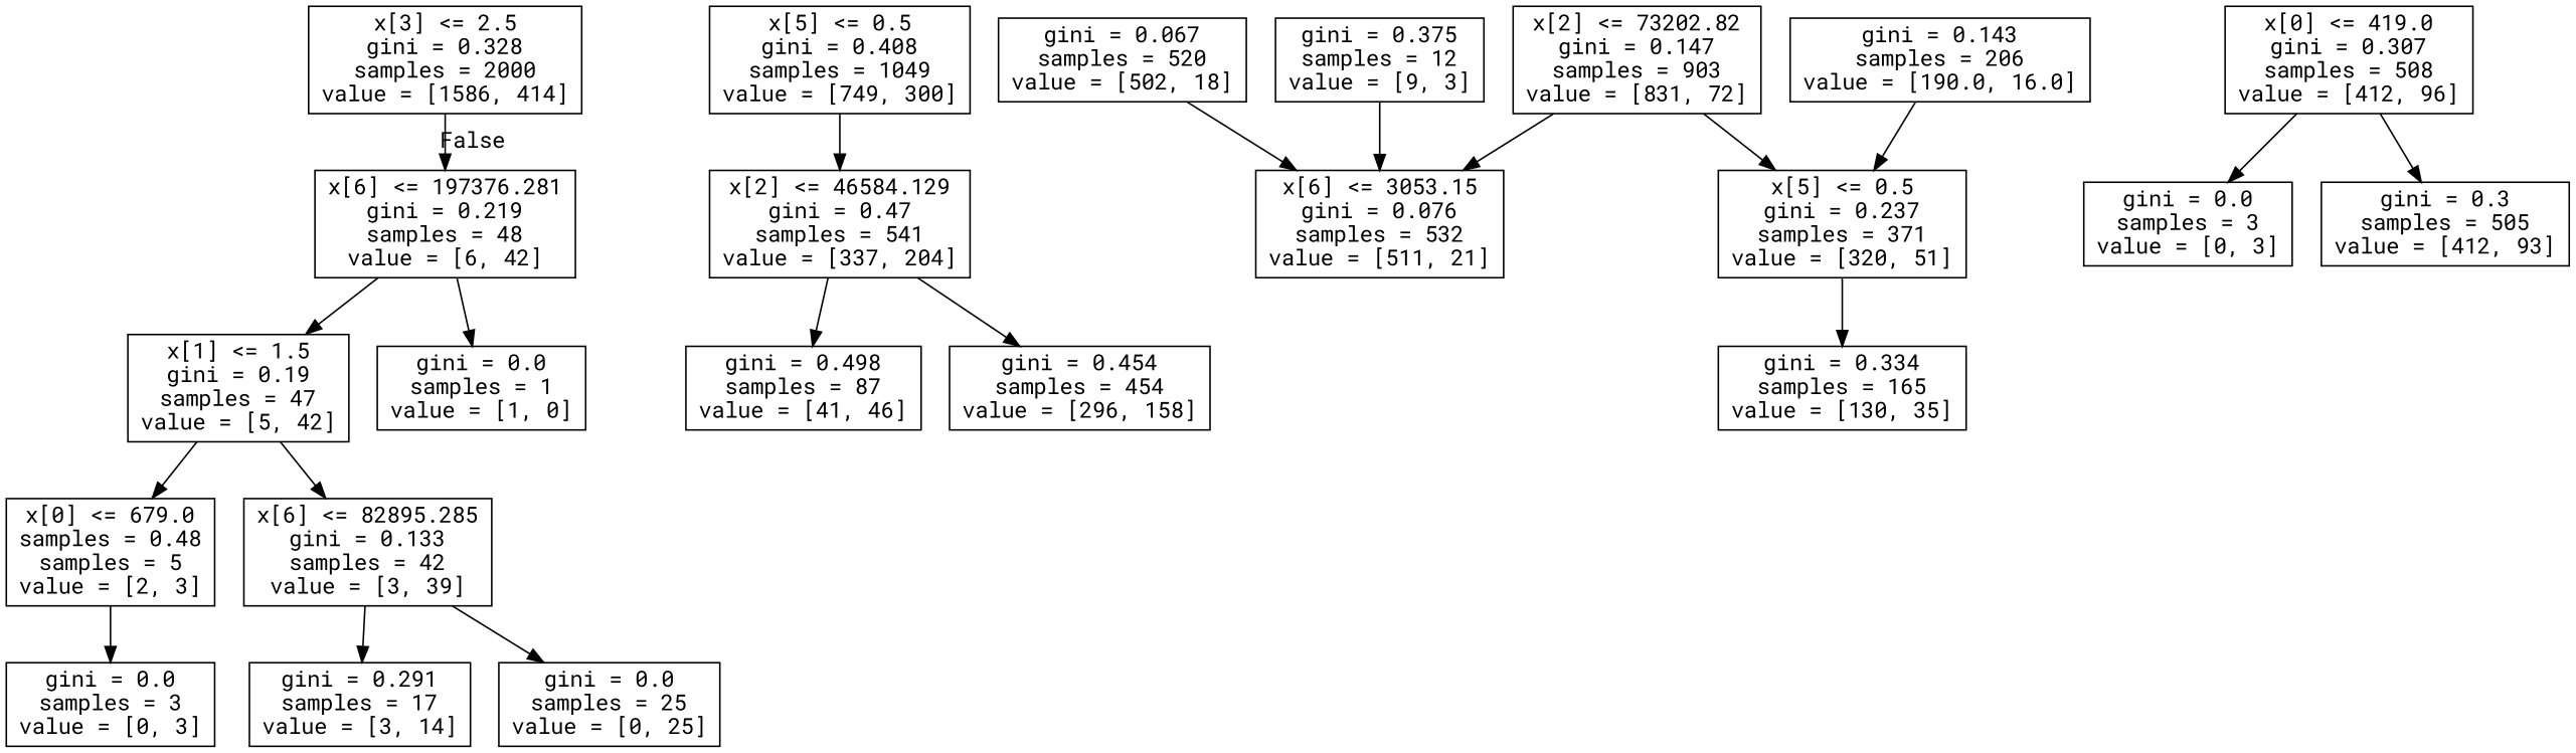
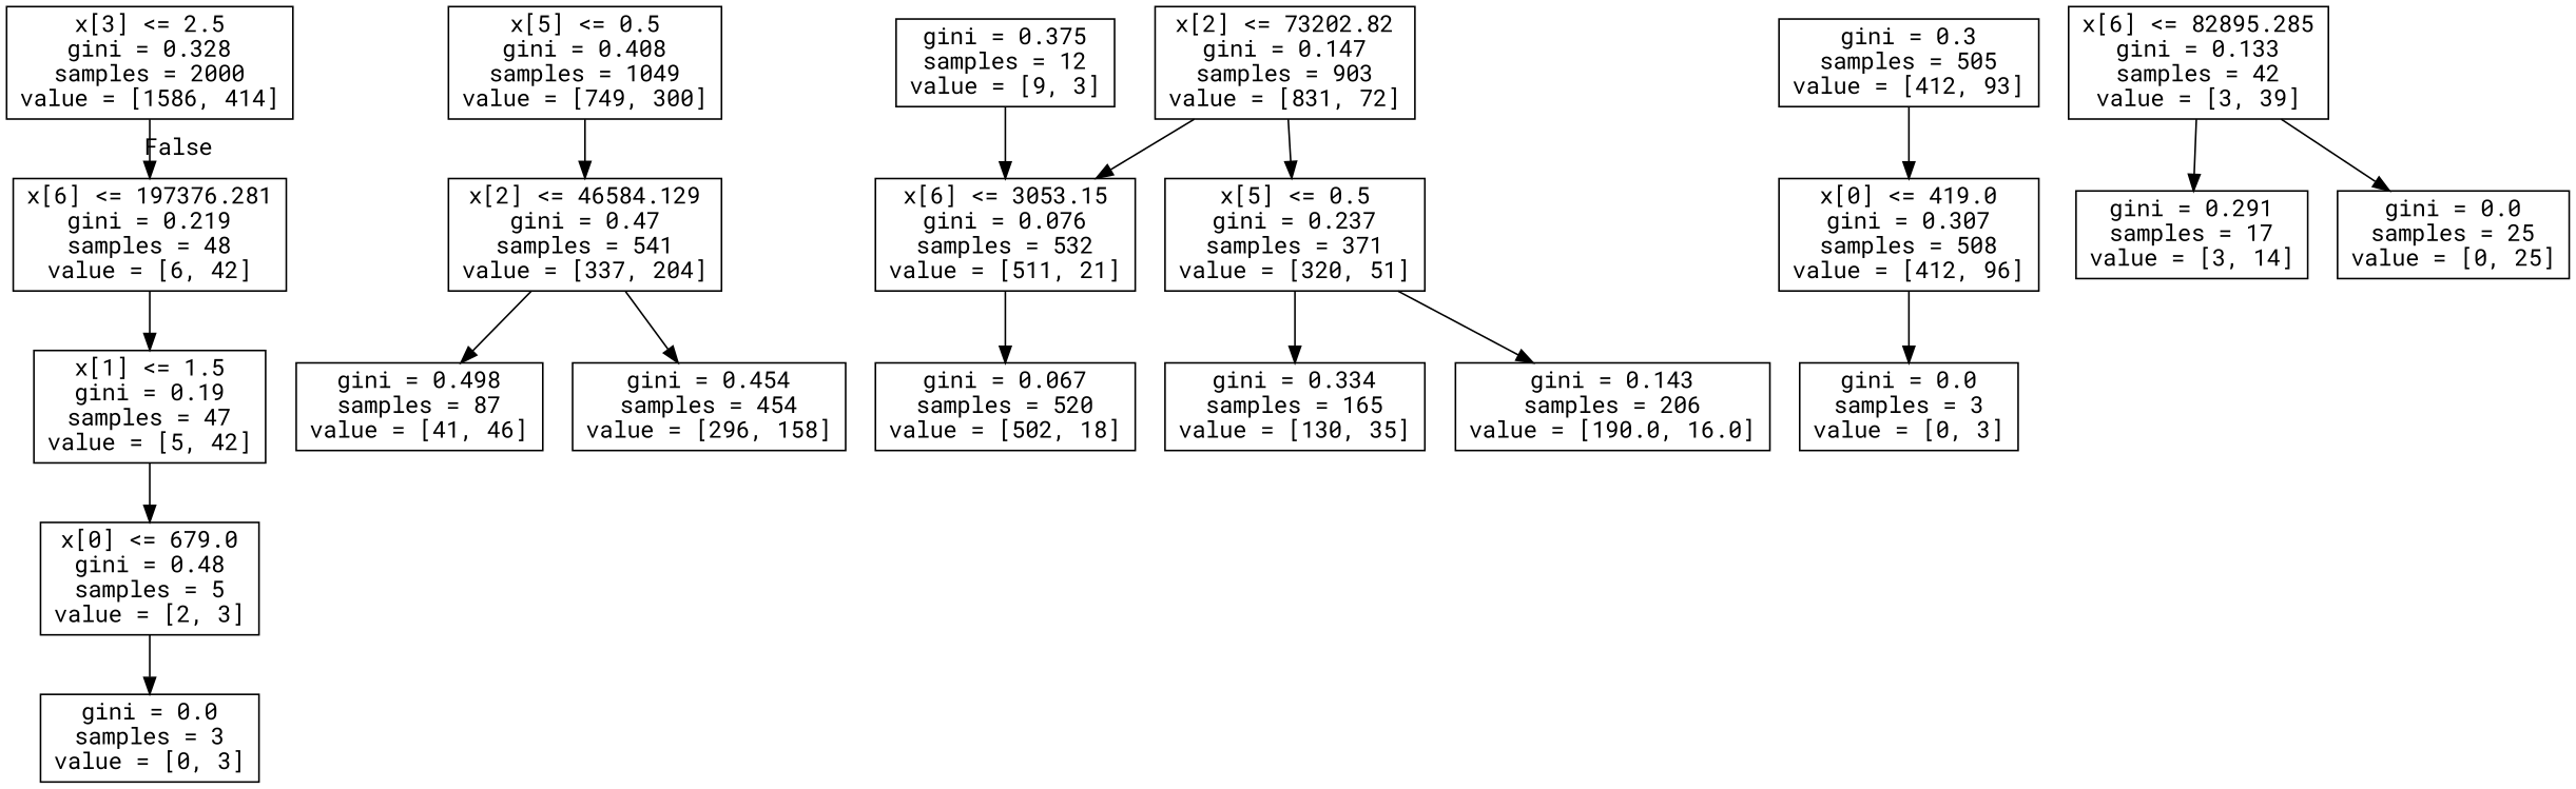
  digraph {
    fontname="Roboto Mono"
    node [fontname="Roboto Mono" shape=box]
    edge [fontname="Roboto Mono"]
    n1 [label="x[3] <= 2.5\ngini = 0.328\nsamples = 2000\nvalue = [1586, 414]"]
    n2 [label="x[6] <= 197376.281\ngini = 0.219\nsamples = 48\nvalue = [6, 42]"]
    n3 [label="x[1] <= 1.5\ngini = 0.19\nsamples = 47\nvalue = [5, 42]"]
-   n4 [label="gini = 0.0\nsamples = 1\nvalue = [1, 0]"]
    n5 [label="x[5] <= 0.5\ngini = 0.408\nsamples = 1049\nvalue = [749, 300]"]
    n6 [label="x[2] <= 46584.129\ngini = 0.47\nsamples = 541\nvalue = [337, 204]"]
    n7 [label="x[2] <= 73202.82\ngini = 0.147\nsamples = 903\nvalue = [831, 72]"]
    n8 [label="x[6] <= 3053.15\ngini = 0.076\nsamples = 532\nvalue = [511, 21]"]
    n9 [label="x[5] <= 0.5\ngini = 0.237\nsamples = 371\nvalue = [320, 51]"]
    n10 [label="gini = 0.498\nsamples = 87\nvalue = [41, 46]"]
    n11 [label="gini = 0.454\nsamples = 454\nvalue = [296, 158]"]
    n12 [label="x[0] <= 419.0\ngini = 0.307\nsamples = 508\nvalue = [412, 96]"]
    n13 [label="gini = 0.0\nsamples = 3\nvalue = [0, 3]"]
    n14 [label="gini = 0.3\nsamples = 505\nvalue = [412, 93]"]
    n15 [label="gini = 0.067\nsamples = 520\nvalue = [502, 18]"]
    n16 [label="gini = 0.334\nsamples = 165\nvalue = [130, 35]"]
    n17 [label="gini = 0.143\nsamples = 206\nvalue = [190.0, 16.0]"]
    n18 [label="gini = 0.375\nsamples = 12\nvalue = [9, 3]"]
-   n19 [label="x[0] <= 679.0\nsamples = 0.48\nsamples = 5\nvalue = [2, 3]"]
+   n19 [label="x[0] <= 679.0\ngini = 0.48\nsamples = 5\nvalue = [2, 3]"]
    n20 [label="x[6] <= 82895.285\ngini = 0.133\nsamples = 42\nvalue = [3, 39]"]
    n21 [label="gini = 0.0\nsamples = 3\nvalue = [0, 3]"]
    n22 [label="gini = 0.291\nsamples = 17\nvalue = [3, 14]"]
    n23 [label="gini = 0.0\nsamples = 25\nvalue = [0, 25]"]
    n1 -> n2 [headlabel=False labelangle=-45 labeldistance=2.5]
    n2 -> n3
-   n2 -> n4
    n3 -> n19
-   n3 -> n20
    n5 -> n6
    n6 -> n10
    n6 -> n11
    n7 -> n8
    n7 -> n9
-   n15 -> n8
+   n8 -> n15
    n9 -> n16
-   n17 -> n9
+   n9 -> n17
    n12 -> n13
-   n12 -> n14
+   n14 -> n12
    n18 -> n8
    n19 -> n21
    n20 -> n22
    n20 -> n23
  }
